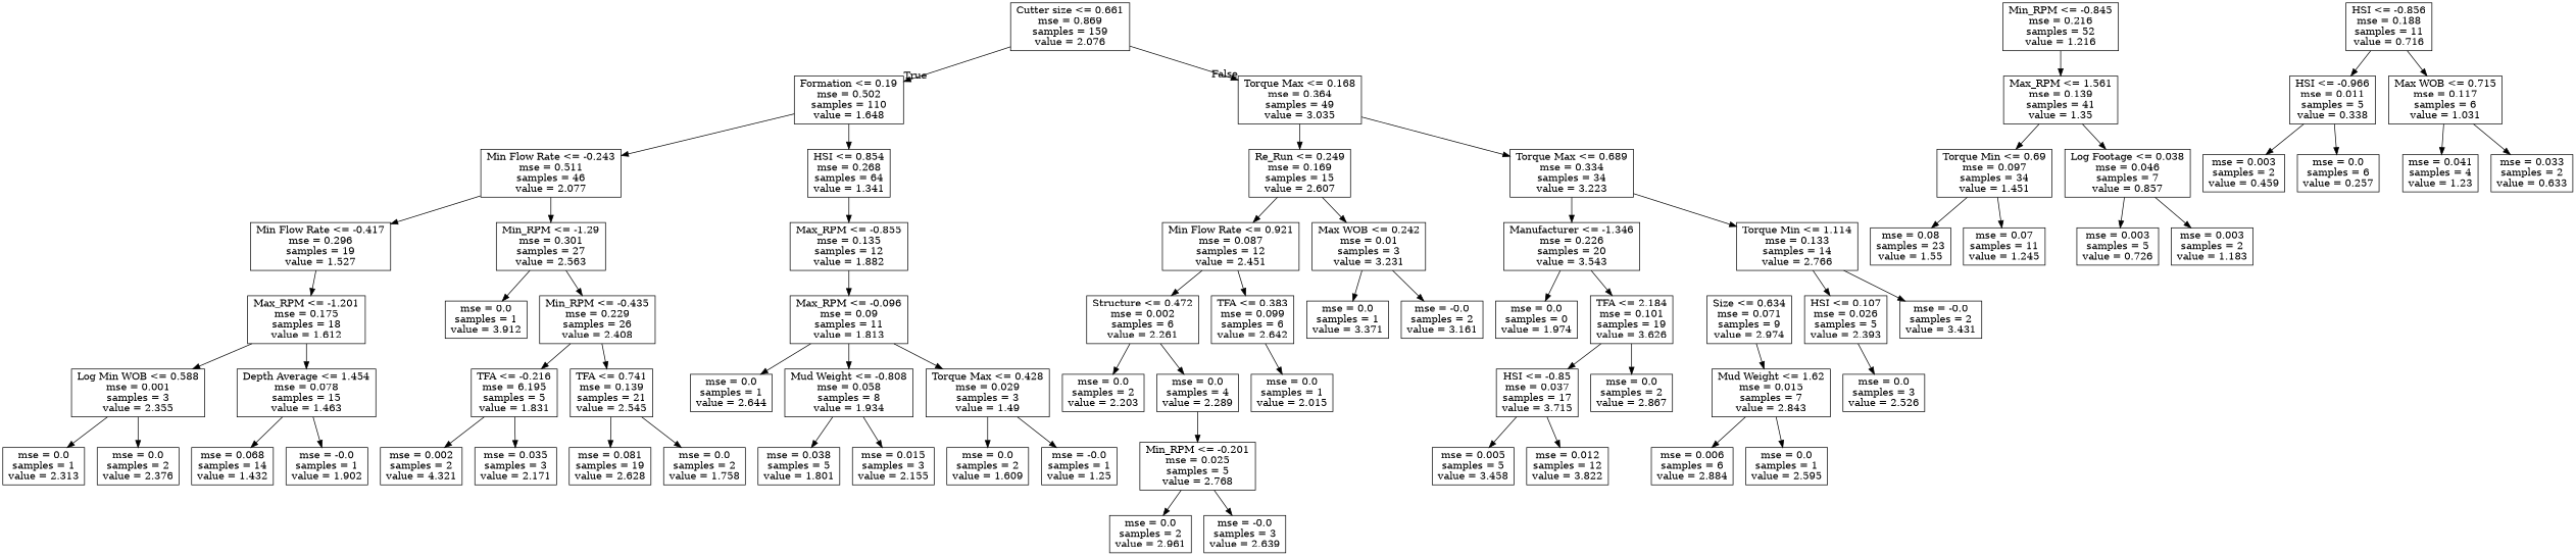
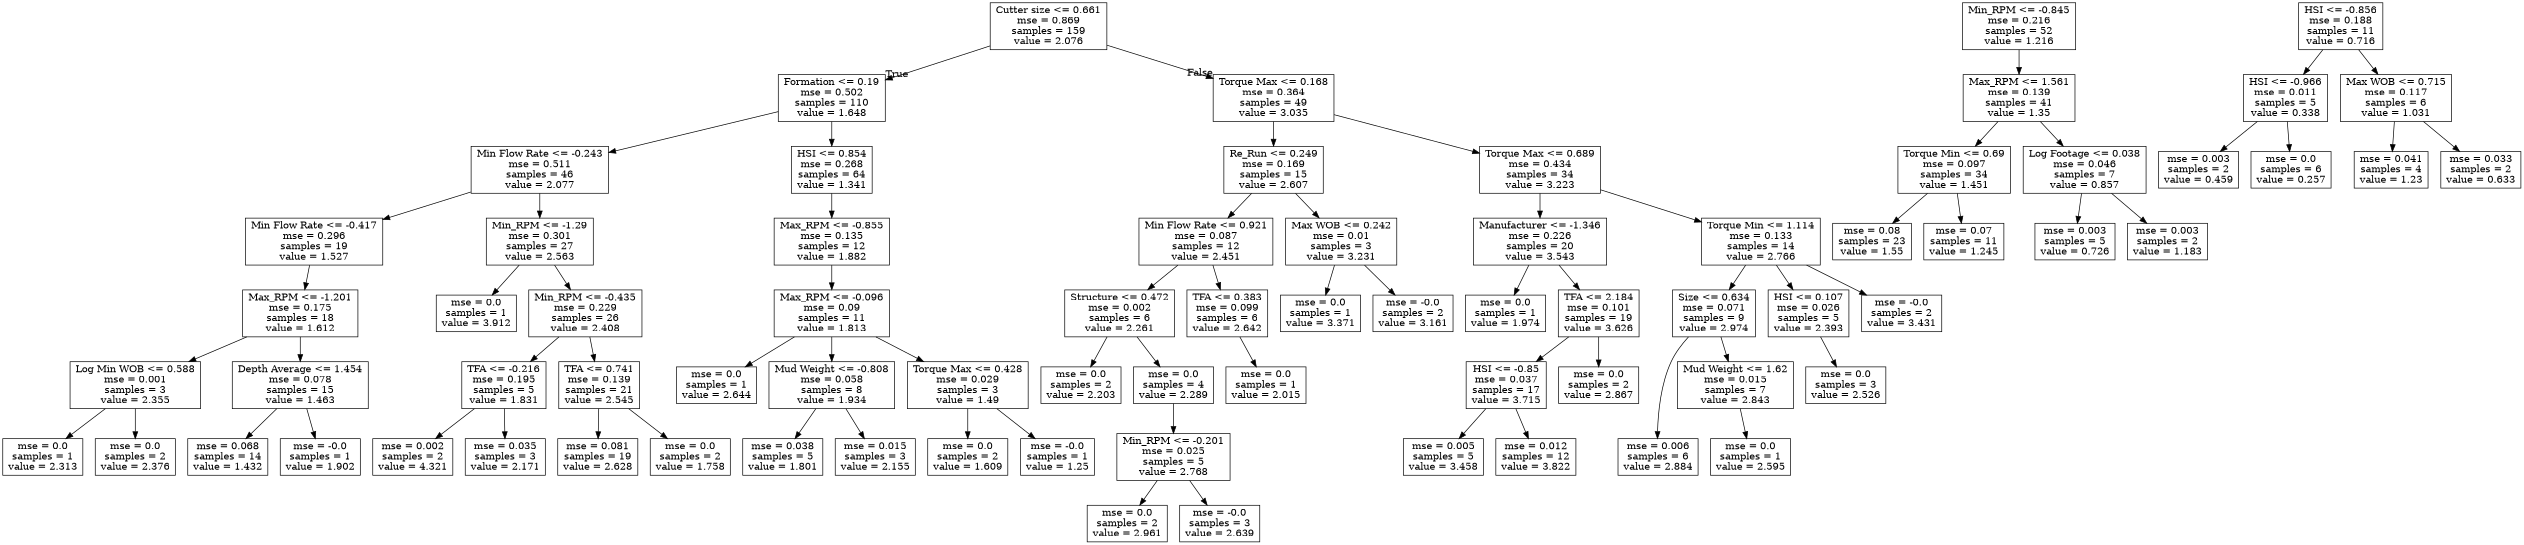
  digraph {
    node [shape=box]
    n1 [label="Cutter size <= 0.661\nmse = 0.869\nsamples = 159\nvalue = 2.076"]
    n2 [label="Formation <= 0.19\nmse = 0.502\nsamples = 110\nvalue = 1.648"]
    n3 [label="Torque Max <= 0.168\nmse = 0.364\nsamples = 49\nvalue = 3.035"]
    n4 [label="Min Flow Rate <= -0.243\nmse = 0.511\nsamples = 46\nvalue = 2.077"]
    n5 [label="HSI <= 0.854\nmse = 0.268\nsamples = 64\nvalue = 1.341"]
    n6 [label="Re_Run <= 0.249\nmse = 0.169\nsamples = 15\nvalue = 2.607"]
-   n7 [label="Torque Max <= 0.689\nmse = 0.334\nsamples = 34\nvalue = 3.223"]
+   n7 [label="Torque Max <= 0.689\nmse = 0.434\nsamples = 34\nvalue = 3.223"]
    n8 [label="Min Flow Rate <= -0.417\nmse = 0.296\nsamples = 19\nvalue = 1.527"]
    n9 [label="Min_RPM <= -1.29\nmse = 0.301\nsamples = 27\nvalue = 2.563"]
    n10 [label="Max_RPM <= -0.855\nmse = 0.135\nsamples = 12\nvalue = 1.882"]
    n11 [label="Max_RPM <= -1.201\nmse = 0.175\nsamples = 18\nvalue = 1.612"]
    n12 [label="mse = 0.0\nsamples = 1\nvalue = 3.912"]
    n13 [label="Min_RPM <= -0.435\nmse = 0.229\nsamples = 26\nvalue = 2.408"]
    n14 [label="Log Min WOB <= 0.588\nmse = 0.001\nsamples = 3\nvalue = 2.355"]
    n15 [label="Depth Average <= 1.454\nmse = 0.078\nsamples = 15\nvalue = 1.463"]
    n16 [label="mse = 0.0\nsamples = 1\nvalue = 2.313"]
    n17 [label="mse = 0.0\nsamples = 2\nvalue = 2.376"]
    n18 [label="mse = 0.068\nsamples = 14\nvalue = 1.432"]
    n19 [label="mse = -0.0\nsamples = 1\nvalue = 1.902"]
-   n20 [label="TFA <= -0.216\nmse = 6.195\nsamples = 5\nvalue = 1.831"]
+   n20 [label="TFA <= -0.216\nmse = 0.195\nsamples = 5\nvalue = 1.831"]
    n21 [label="TFA <= 0.741\nmse = 0.139\nsamples = 21\nvalue = 2.545"]
    n22 [label="mse = 0.002\nsamples = 2\nvalue = 4.321"]
    n23 [label="mse = 0.035\nsamples = 3\nvalue = 2.171"]
    n24 [label="mse = 0.081\nsamples = 19\nvalue = 2.628"]
    n25 [label="mse = 0.0\nsamples = 2\nvalue = 1.758"]
    n26 [label="Min_RPM <= -0.845\nmse = 0.216\nsamples = 52\nvalue = 1.216"]
    n27 [label="Max_RPM <= 1.561\nmse = 0.139\nsamples = 41\nvalue = 1.35"]
    n28 [label="Max_RPM <= -0.096\nmse = 0.09\nsamples = 11\nvalue = 1.813"]
    n29 [label="HSI <= -0.856\nmse = 0.188\nsamples = 11\nvalue = 0.716"]
    n30 [label="HSI <= -0.966\nmse = 0.011\nsamples = 5\nvalue = 0.338"]
    n31 [label="Max WOB <= 0.715\nmse = 0.117\nsamples = 6\nvalue = 1.031"]
    n32 [label="Torque Min <= 0.69\nmse = 0.097\nsamples = 34\nvalue = 1.451"]
    n33 [label="Log Footage <= 0.038\nmse = 0.046\nsamples = 7\nvalue = 0.857"]
    n34 [label="mse = 0.003\nsamples = 2\nvalue = 0.459"]
    n35 [label="mse = 0.0\nsamples = 6\nvalue = 0.257"]
    n36 [label="mse = 0.041\nsamples = 4\nvalue = 1.23"]
    n37 [label="mse = 0.033\nsamples = 2\nvalue = 0.633"]
    n38 [label="mse = 0.08\nsamples = 23\nvalue = 1.55"]
    n39 [label="mse = 0.07\nsamples = 11\nvalue = 1.245"]
    n40 [label="mse = 0.003\nsamples = 5\nvalue = 0.726"]
    n41 [label="mse = 0.003\nsamples = 2\nvalue = 1.183"]
    n42 [label="mse = 0.0\nsamples = 1\nvalue = 2.644"]
    n43 [label="Mud Weight <= -0.808\nmse = 0.058\nsamples = 8\nvalue = 1.934"]
    n44 [label="Torque Max <= 0.428\nmse = 0.029\nsamples = 3\nvalue = 1.49"]
    n45 [label="mse = 0.038\nsamples = 5\nvalue = 1.801"]
    n46 [label="mse = 0.015\nsamples = 3\nvalue = 2.155"]
    n47 [label="mse = 0.0\nsamples = 2\nvalue = 1.609"]
    n48 [label="mse = -0.0\nsamples = 1\nvalue = 1.25"]
    n49 [label="Min Flow Rate <= 0.921\nmse = 0.087\nsamples = 12\nvalue = 2.451"]
    n50 [label="Max WOB <= 0.242\nmse = 0.01\nsamples = 3\nvalue = 3.231"]
    n51 [label="Manufacturer <= -1.346\nmse = 0.226\nsamples = 20\nvalue = 3.543"]
    n52 [label="Torque Min <= 1.114\nmse = 0.133\nsamples = 14\nvalue = 2.766"]
    n53 [label="Structure <= 0.472\nmse = 0.002\nsamples = 6\nvalue = 2.261"]
    n54 [label="TFA <= 0.383\nmse = 0.099\nsamples = 6\nvalue = 2.642"]
    n55 [label="mse = 0.0\nsamples = 1\nvalue = 3.371"]
    n56 [label="mse = -0.0\nsamples = 2\nvalue = 3.161"]
    n57 [label="mse = 0.0\nsamples = 2\nvalue = 2.203"]
    n58 [label="mse = 0.0\nsamples = 4\nvalue = 2.289"]
    n59 [label="mse = 0.0\nsamples = 1\nvalue = 2.015"]
    n60 [label="Min_RPM <= -0.201\nmse = 0.025\nsamples = 5\nvalue = 2.768"]
    n61 [label="mse = 0.0\nsamples = 2\nvalue = 2.961"]
    n62 [label="mse = -0.0\nsamples = 3\nvalue = 2.639"]
-   n63 [label="mse = 0.0\nsamples = 0\nvalue = 1.974"]
+   n63 [label="mse = 0.0\nsamples = 1\nvalue = 1.974"]
    n64 [label="TFA <= 2.184\nmse = 0.101\nsamples = 19\nvalue = 3.626"]
    n65 [label="Size <= 0.634\nmse = 0.071\nsamples = 9\nvalue = 2.974"]
    n66 [label="HSI <= 0.107\nmse = 0.026\nsamples = 5\nvalue = 2.393"]
    n67 [label="mse = -0.0\nsamples = 2\nvalue = 3.431"]
    n68 [label="HSI <= -0.85\nmse = 0.037\nsamples = 17\nvalue = 3.715"]
    n69 [label="mse = 0.0\nsamples = 2\nvalue = 2.867"]
    n70 [label="mse = 0.005\nsamples = 5\nvalue = 3.458"]
    n71 [label="mse = 0.012\nsamples = 12\nvalue = 3.822"]
    n72 [label="Mud Weight <= 1.62\nmse = 0.015\nsamples = 7\nvalue = 2.843"]
    n73 [label="mse = 0.0\nsamples = 3\nvalue = 2.526"]
    n74 [label="mse = 0.006\nsamples = 6\nvalue = 2.884"]
    n75 [label="mse = 0.0\nsamples = 1\nvalue = 2.595"]
    n1 -> n2 [headlabel=True labelangle=45 labeldistance=2.5]
    n1 -> n3 [headlabel=False labelangle=-45 labeldistance=2.5]
    n2 -> n4
    n2 -> n5
    n3 -> n6
    n3 -> n7
    n4 -> n8
    n4 -> n9
    n5 -> n10
    n6 -> n49
    n6 -> n50
    n7 -> n51
    n7 -> n52
    n8 -> n11
    n9 -> n12
    n9 -> n13
    n10 -> n28
    n11 -> n14
    n11 -> n15
    n13 -> n20
    n13 -> n21
    n14 -> n16
    n14 -> n17
    n15 -> n18
    n15 -> n19
    n20 -> n22
    n20 -> n23
    n21 -> n24
    n21 -> n25
    n26 -> n27
    n27 -> n32
    n27 -> n33
    n28 -> n42
    n28 -> n43
    n28 -> n44
    n29 -> n30
    n29 -> n31
    n30 -> n34
    n30 -> n35
    n31 -> n36
    n31 -> n37
    n32 -> n38
    n32 -> n39
    n33 -> n40
    n33 -> n41
    n43 -> n45
    n43 -> n46
    n44 -> n47
    n44 -> n48
    n49 -> n53
    n49 -> n54
    n50 -> n55
    n50 -> n56
    n51 -> n63
    n51 -> n64
+   n52 -> n65
    n52 -> n66
    n52 -> n67
    n53 -> n57
    n53 -> n58
    n54 -> n59
    n58 -> n60
    n60 -> n61
    n60 -> n62
    n64 -> n68
    n64 -> n69
    n65 -> n72
    n66 -> n73
    n68 -> n70
    n68 -> n71
-   n72 -> n74
+   n65 -> n74
    n72 -> n75
  }
